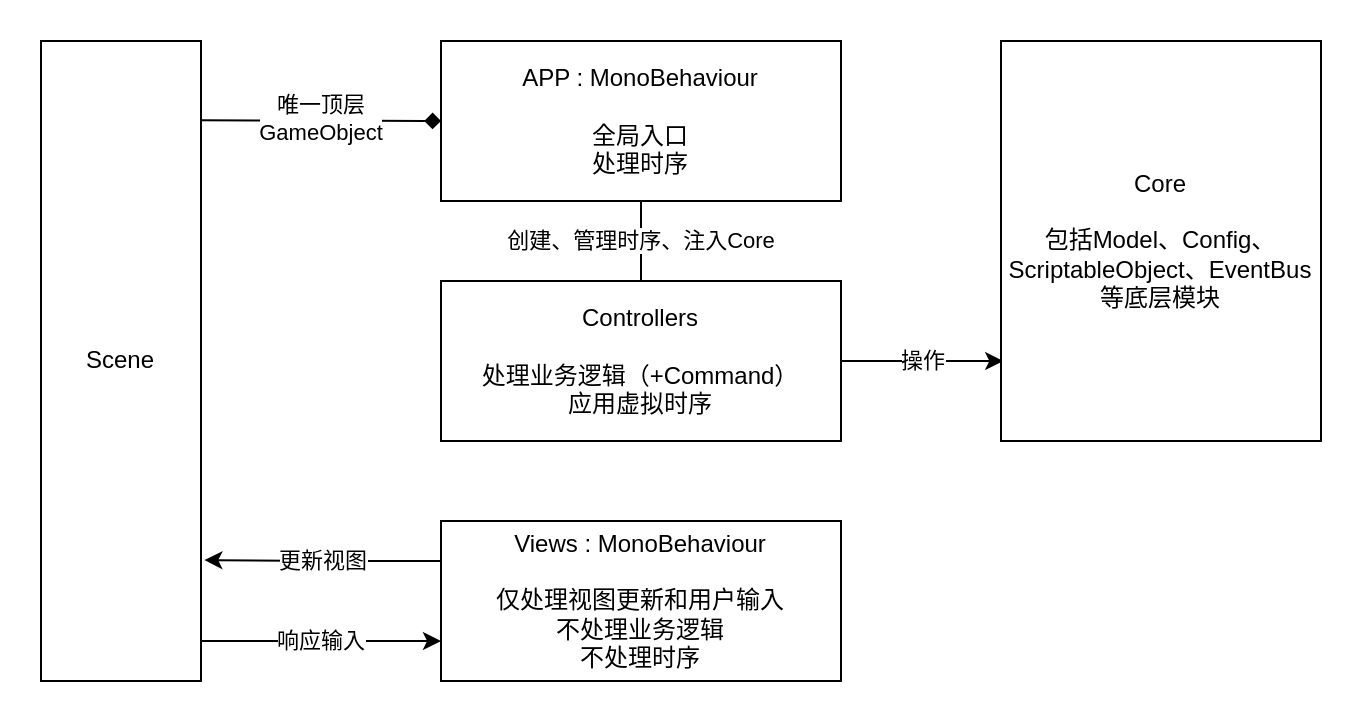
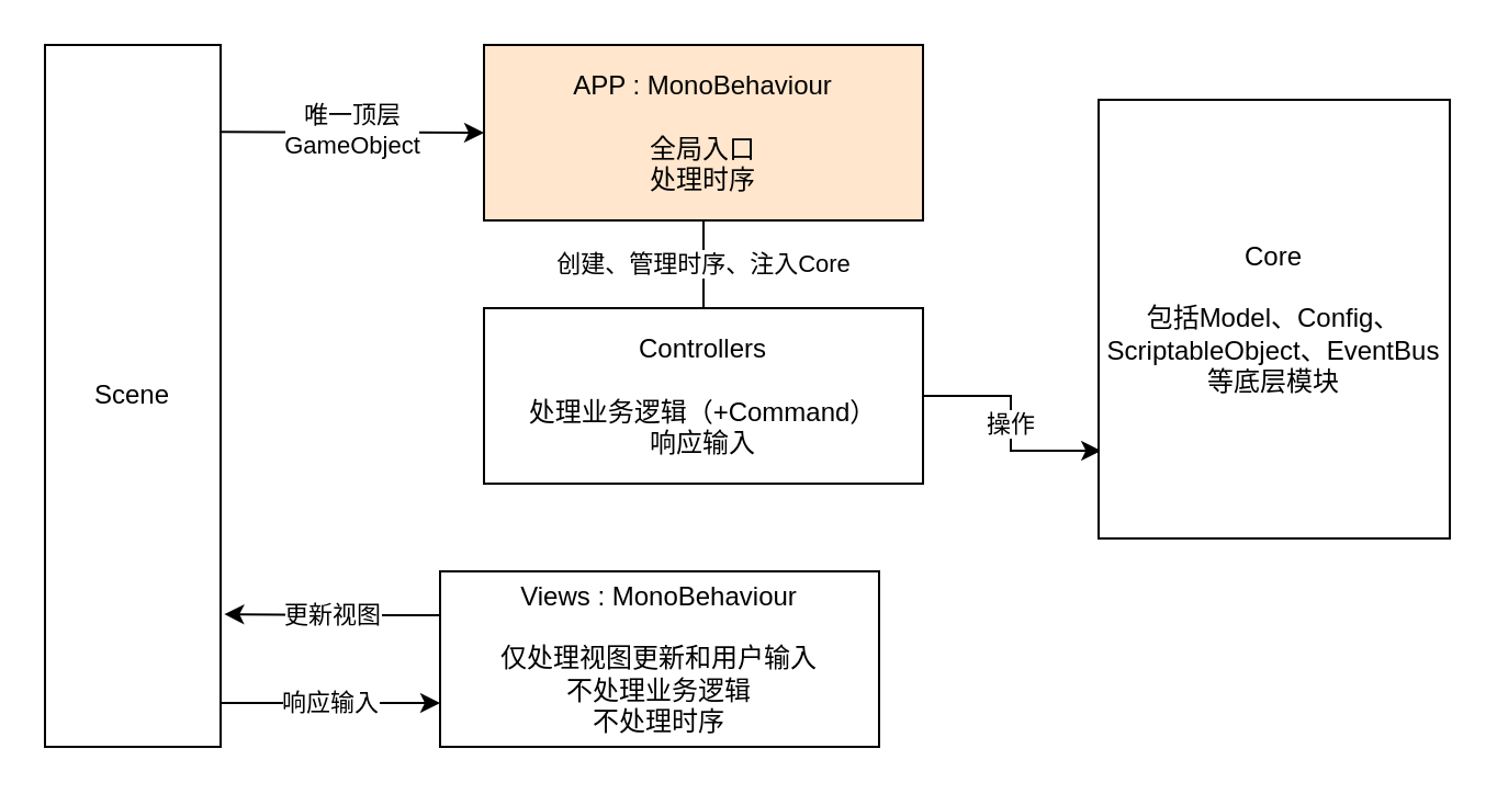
  <mxCell id="0" />
  <mxCell id="1" parent="0" />
  <mxCell id="2" value="创建、管理时序、注入Core" style="edgeStyle=orthogonalEdgeStyle;rounded=0;orthogonalLoop=1;jettySize=auto;html=1;endArrow=none;" parent="1" source="3" target="8" edge="1"><mxGeometry relative="1" as="geometry" /></mxCell>
- <mxCell id="3" value="APP : MonoBehaviour&lt;br&gt;&lt;br&gt;全局入口&lt;br&gt;处理时序" style="rounded=0;whiteSpace=wrap;html=1;" parent="1" vertex="1"><mxGeometry x="220" y="20" width="200" height="80" as="geometry" /></mxCell>
- <mxCell id="4" value="唯一顶层&lt;br&gt;GameObject" style="edgeStyle=orthogonalEdgeStyle;rounded=0;orthogonalLoop=1;jettySize=auto;html=1;exitX=0.994;exitY=0.124;exitDx=0;exitDy=0;exitPerimeter=0;endArrow=diamond;" parent="1" source="6" target="3" edge="1"><mxGeometry relative="1" as="geometry" /></mxCell>
+ <mxCell id="3" value="APP : MonoBehaviour&lt;br&gt;&lt;br&gt;全局入口&lt;br&gt;处理时序" style="rounded=0;whiteSpace=wrap;html=1;fillColor=#ffe6cc;" parent="1" vertex="1"><mxGeometry x="220" y="20" width="200" height="80" as="geometry" /></mxCell>
+ <mxCell id="4" value="唯一顶层&lt;br&gt;GameObject" style="edgeStyle=orthogonalEdgeStyle;rounded=0;orthogonalLoop=1;jettySize=auto;html=1;exitX=0.994;exitY=0.124;exitDx=0;exitDy=0;exitPerimeter=0;" parent="1" source="6" target="3" edge="1"><mxGeometry relative="1" as="geometry" /></mxCell>
  <mxCell id="5" value="响应输入" style="edgeStyle=orthogonalEdgeStyle;rounded=0;orthogonalLoop=1;jettySize=auto;html=1;" parent="1" source="6" target="11" edge="1"><mxGeometry relative="1" as="geometry"><Array as="points"><mxPoint x="160" y="320" /><mxPoint x="160" y="320" /></Array></mxGeometry></mxCell>
  <mxCell id="6" value="Scene" style="rounded=0;whiteSpace=wrap;html=1;" parent="1" vertex="1"><mxGeometry x="20" y="20" width="80" height="320" as="geometry" /></mxCell>
  <mxCell id="7" value="操作" style="edgeStyle=orthogonalEdgeStyle;rounded=0;orthogonalLoop=1;jettySize=auto;html=1;entryX=0.007;entryY=0.8;entryDx=0;entryDy=0;entryPerimeter=0;" parent="1" source="8" target="9" edge="1"><mxGeometry relative="1" as="geometry" /></mxCell>
- <mxCell id="8" value="Controllers&lt;br&gt;&lt;br&gt;处理业务逻辑（+Command）&lt;br&gt;应用虚拟时序" style="rounded=0;whiteSpace=wrap;html=1;" parent="1" vertex="1"><mxGeometry x="220" y="140" width="200" height="80" as="geometry" /></mxCell>
- <mxCell id="9" value="Core&lt;br&gt;&lt;br&gt;包括Model、Config、ScriptableObject、EventBus等底层模块" style="rounded=0;whiteSpace=wrap;html=1;" parent="1" vertex="1"><mxGeometry x="500" y="20" width="160" height="200" as="geometry" /></mxCell>
+ <mxCell id="8" value="Controllers&lt;br&gt;&lt;br&gt;处理业务逻辑（+Command）&lt;br&gt;响应输入" style="rounded=0;whiteSpace=wrap;html=1;" parent="1" vertex="1"><mxGeometry x="220" y="140" width="200" height="80" as="geometry" /></mxCell>
+ <mxCell id="9" value="Core&lt;br&gt;&lt;br&gt;包括Model、Config、ScriptableObject、EventBus等底层模块" style="rounded=0;whiteSpace=wrap;html=1;" parent="1" vertex="1"><mxGeometry x="500" y="45" width="160" height="200" as="geometry" /></mxCell>
  <mxCell id="10" value="更新视图" style="edgeStyle=orthogonalEdgeStyle;rounded=0;orthogonalLoop=1;jettySize=auto;html=1;entryX=1.021;entryY=0.811;entryDx=0;entryDy=0;entryPerimeter=0;exitX=0;exitY=0.25;exitDx=0;exitDy=0;" parent="1" source="11" target="6" edge="1"><mxGeometry relative="1" as="geometry" /></mxCell>
- <mxCell id="11" value="Views : MonoBehaviour&lt;br&gt;&lt;br&gt;仅处理视图更新和用户输入&lt;br&gt;不处理业务逻辑&lt;br&gt;不处理时序" style="rounded=0;whiteSpace=wrap;html=1;" parent="1" vertex="1"><mxGeometry x="220" y="260" width="200" height="80" as="geometry" /></mxCell>
+ <mxCell id="11" value="Views : MonoBehaviour&lt;br&gt;&lt;br&gt;仅处理视图更新和用户输入&lt;br&gt;不处理业务逻辑&lt;br&gt;不处理时序" style="rounded=0;whiteSpace=wrap;html=1;" parent="1" vertex="1"><mxGeometry x="200" y="260" width="200" height="80" as="geometry" /></mxCell>
